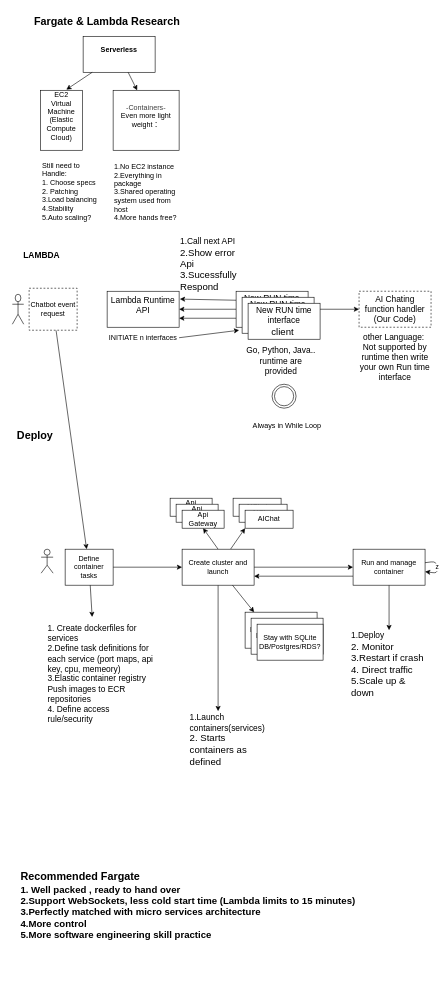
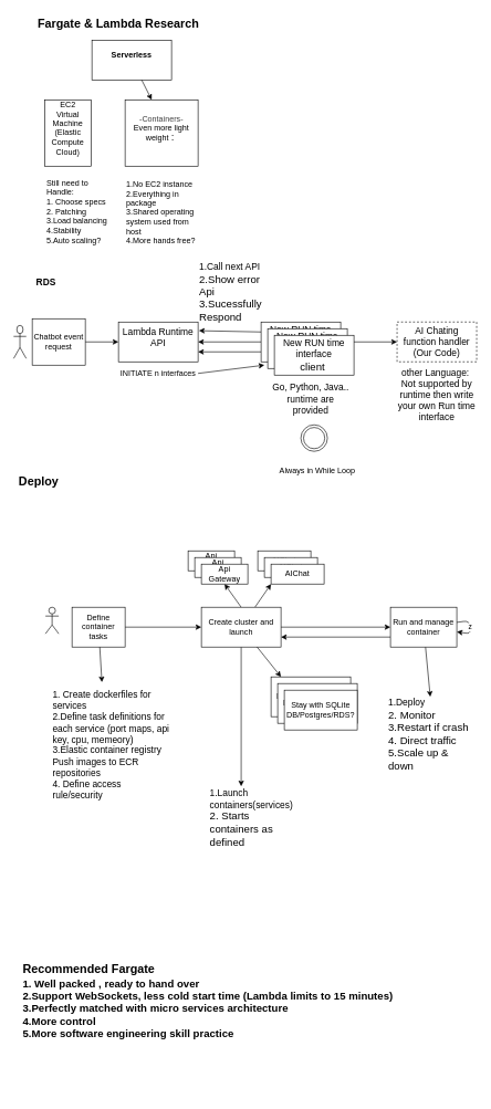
  <mxCell id="0" />
  <mxCell id="1" parent="0" />
  <mxCell id="2" value="EC2&lt;div&gt;&lt;font color=&quot;#000000&quot;&gt;Virtual Machine&lt;br&gt;&lt;/font&gt;&lt;div&gt;(Elastic Compute Cloud)&lt;/div&gt;&lt;div&gt;&lt;br&gt;&lt;/div&gt;&lt;/div&gt;" style="rounded=0;whiteSpace=wrap;html=1;" vertex="1" parent="1"><mxGeometry x="67" y="150" width="70" height="100" as="geometry" /></mxCell>
  <mxCell id="3" value="&lt;font style=&quot;font-size: 18px;&quot;&gt;&lt;b style=&quot;&quot;&gt;Fargate &amp;amp; Lambda Research&lt;/b&gt;&lt;/font&gt;" style="text;strokeColor=none;align=center;fillColor=none;html=1;verticalAlign=middle;whiteSpace=wrap;rounded=0;" vertex="1" parent="1"><mxGeometry x="48" y="20" width="260" height="30" as="geometry" /></mxCell>
  <mxCell id="4" value="&lt;b&gt;Serverless&lt;/b&gt;&lt;div&gt;&lt;br&gt;&lt;/div&gt;" style="whiteSpace=wrap;html=1;" vertex="1" parent="1"><mxGeometry x="138" y="60" width="120" height="60" as="geometry" /></mxCell>
- <mxCell id="5" style="edgeStyle=none;html=1;entryX=0.614;entryY=-0.011;entryDx=0;entryDy=0;entryPerimeter=0;" edge="1" parent="1" source="4" target="2"><mxGeometry relative="1" as="geometry" /></mxCell>
  <mxCell id="6" value="&lt;div style=&quot;text-align: justify;&quot;&gt;&lt;span style=&quot;background-color: transparent;&quot;&gt;Still need to&amp;nbsp;&lt;/span&gt;&lt;/div&gt;&lt;div&gt;&lt;div style=&quot;text-align: justify;&quot;&gt;&lt;span style=&quot;background-color: transparent;&quot;&gt;Handle:&lt;/span&gt;&lt;/div&gt;&lt;div&gt;1. Choose specs&lt;/div&gt;&lt;div&gt;2. Patching&lt;/div&gt;&lt;div&gt;3.Load balancing&lt;/div&gt;&lt;div&gt;4.Stability&lt;/div&gt;&lt;div&gt;5.Auto scaling?&lt;/div&gt;&lt;div&gt;&lt;br&gt;&lt;/div&gt;&lt;div&gt;&lt;br&gt;&lt;/div&gt;&lt;div&gt;&lt;br&gt;&lt;/div&gt;&lt;/div&gt;" style="text;strokeColor=none;align=left;fillColor=none;html=1;verticalAlign=middle;whiteSpace=wrap;rounded=0;" vertex="1" parent="1"><mxGeometry x="68" y="260" width="100" height="160" as="geometry" /></mxCell>
  <mxCell id="7" value="&lt;div&gt;&lt;span style=&quot;color: rgb(63, 63, 63);&quot;&gt;-Containers-&lt;/span&gt;&lt;/div&gt;Even more light weight：&lt;div&gt;&lt;br&gt;&lt;/div&gt;" style="whiteSpace=wrap;html=1;" vertex="1" parent="1"><mxGeometry x="188" y="150" width="110" height="100" as="geometry" /></mxCell>
  <mxCell id="8" style="edgeStyle=none;html=1;entryX=0.364;entryY=0;entryDx=0;entryDy=0;entryPerimeter=0;" edge="1" parent="1" source="4" target="7"><mxGeometry relative="1" as="geometry" /></mxCell>
  <mxCell id="9" value="1.No EC2 instance&lt;div&gt;2.Everything in package&lt;/div&gt;&lt;div&gt;3.Shared operating system used from host&lt;/div&gt;&lt;div&gt;4.More hands free?&lt;/div&gt;" style="text;strokeColor=none;align=left;fillColor=none;html=1;verticalAlign=middle;whiteSpace=wrap;rounded=0;" vertex="1" parent="1"><mxGeometry x="188" y="270" width="110" height="100" as="geometry" /></mxCell>
- <mxCell id="10" value="&lt;font style=&quot;font-size: 14px;&quot;&gt;&lt;b&gt;LAMBDA&lt;/b&gt;&lt;/font&gt;" style="text;strokeColor=none;align=center;fillColor=none;html=1;verticalAlign=middle;whiteSpace=wrap;rounded=0;" vertex="1" parent="1"><mxGeometry x="39" y="410" width="60" height="30" as="geometry" /></mxCell>
- <mxCell id="11" value="" style="edgeStyle=none;html=1;" edge="1" parent="1" source="12" target="33"><mxGeometry relative="1" as="geometry" /></mxCell>
- <mxCell id="12" value="Chatbot event request" style="whiteSpace=wrap;html=1;dashed=1;" vertex="1" parent="1"><mxGeometry x="48" y="480" width="80" height="70" as="geometry" /></mxCell>
+ <mxCell id="10" value="&lt;font style=&quot;font-size: 14px;&quot;&gt;&lt;b&gt;RDS&lt;/b&gt;&lt;/font&gt;" style="text;strokeColor=none;align=center;fillColor=none;html=1;verticalAlign=middle;whiteSpace=wrap;rounded=0;" vertex="1" parent="1"><mxGeometry x="39" y="410" width="60" height="30" as="geometry" /></mxCell>
+ <mxCell id="11" value="" style="edgeStyle=none;html=1;" edge="1" parent="1" source="12" target="13"><mxGeometry relative="1" as="geometry" /></mxCell>
+ <mxCell id="12" value="Chatbot event request" style="whiteSpace=wrap;html=1;" vertex="1" parent="1"><mxGeometry x="48" y="480" width="80" height="70" as="geometry" /></mxCell>
  <mxCell id="13" value="&lt;font style=&quot;font-size: 14px;&quot;&gt;Lambda Runtime API&lt;/font&gt;&lt;div&gt;&lt;br&gt;&lt;/div&gt;" style="whiteSpace=wrap;html=1;" vertex="1" parent="1"><mxGeometry x="178" y="485" width="120" height="60" as="geometry" /></mxCell>
  <mxCell id="14" style="edgeStyle=none;html=1;entryX=1;entryY=0.5;entryDx=0;entryDy=0;" edge="1" parent="1" source="24" target="13"><mxGeometry relative="1" as="geometry" /></mxCell>
  <mxCell id="15" style="edgeStyle=none;html=1;entryX=0;entryY=0.5;entryDx=0;entryDy=0;" edge="1" parent="1" source="24" target="19"><mxGeometry relative="1" as="geometry"><mxPoint x="558" y="515" as="targetPoint" /></mxGeometry></mxCell>
  <mxCell id="16" style="edgeStyle=none;html=1;exitX=0;exitY=0.75;exitDx=0;exitDy=0;entryX=1;entryY=0.75;entryDx=0;entryDy=0;" edge="1" parent="1" source="24" target="13"><mxGeometry relative="1" as="geometry" /></mxCell>
  <mxCell id="17" value="&lt;font style=&quot;font-size: 14px;&quot;&gt;Go, Python, Java.. runtime are provided&lt;/font&gt;&lt;div&gt;&lt;font size=&quot;3&quot; color=&quot;#000000&quot;&gt;&lt;br&gt;&lt;/font&gt;&lt;div&gt;&lt;font size=&quot;3&quot;&gt;&amp;nbsp;&lt;/font&gt;&lt;/div&gt;&lt;/div&gt;" style="text;strokeColor=none;align=center;fillColor=none;html=1;verticalAlign=middle;whiteSpace=wrap;rounded=0;" vertex="1" parent="1"><mxGeometry x="408" y="590" width="120" height="60" as="geometry" /></mxCell>
  <mxCell id="18" value="&lt;font style=&quot;font-size: 14px;&quot;&gt;1.Call next API&lt;/font&gt;&lt;div&gt;&lt;font size=&quot;3&quot;&gt;2.Show error Api&lt;/font&gt;&lt;/div&gt;&lt;div&gt;&lt;font size=&quot;3&quot;&gt;3.Sucessfully Respond&lt;/font&gt;&lt;/div&gt;" style="text;strokeColor=none;align=left;fillColor=none;html=1;verticalAlign=middle;whiteSpace=wrap;rounded=0;" vertex="1" parent="1"><mxGeometry x="298" y="370" width="70" height="140" as="geometry" /></mxCell>
  <mxCell id="19" value="&lt;font style=&quot;font-size: 14px;&quot;&gt;AI Chating function handler&lt;br&gt;(Our Code)&lt;/font&gt;" style="whiteSpace=wrap;html=1;dashed=1;" vertex="1" parent="1"><mxGeometry x="598" y="485" width="120" height="60" as="geometry" /></mxCell>
  <mxCell id="20" value="" style="shape=umlActor;verticalLabelPosition=bottom;verticalAlign=top;html=1;outlineConnect=0;" vertex="1" parent="1"><mxGeometry x="20" y="490" width="19" height="50" as="geometry" /></mxCell>
  <mxCell id="21" value="" style="ellipse;shape=doubleEllipse;whiteSpace=wrap;html=1;aspect=fixed;" vertex="1" parent="1"><mxGeometry x="453" y="640" width="40" height="40" as="geometry" /></mxCell>
  <mxCell id="22" value="Always in While Loop" style="text;strokeColor=none;align=center;fillColor=none;html=1;verticalAlign=middle;whiteSpace=wrap;rounded=0;" vertex="1" parent="1"><mxGeometry x="413" y="695" width="130" height="30" as="geometry" /></mxCell>
  <mxCell id="23" style="edgeStyle=none;html=1;exitX=0;exitY=0.25;exitDx=0;exitDy=0;entryX=0.018;entryY=0.915;entryDx=0;entryDy=0;entryPerimeter=0;" edge="1" parent="1" source="24" target="18"><mxGeometry relative="1" as="geometry" /></mxCell>
  <mxCell id="24" value="&lt;font style=&quot;font-size: 14px;&quot;&gt;New RUN time interface&lt;/font&gt;&lt;div&gt;&lt;font size=&quot;3&quot;&gt;client&amp;nbsp;&lt;/font&gt;&lt;/div&gt;" style="whiteSpace=wrap;html=1;" vertex="1" parent="1"><mxGeometry x="393" y="485" width="120" height="60" as="geometry" /></mxCell>
  <mxCell id="25" value="&lt;font style=&quot;font-size: 14px;&quot;&gt;New RUN time interface&lt;/font&gt;&lt;div&gt;&lt;font size=&quot;3&quot;&gt;client&amp;nbsp;&lt;/font&gt;&lt;/div&gt;" style="whiteSpace=wrap;html=1;" vertex="1" parent="1"><mxGeometry x="403" y="495" width="120" height="60" as="geometry" /></mxCell>
  <mxCell id="26" value="&lt;font style=&quot;font-size: 14px;&quot;&gt;New RUN time interface&lt;/font&gt;&lt;div&gt;&lt;font size=&quot;3&quot;&gt;client&amp;nbsp;&lt;/font&gt;&lt;/div&gt;" style="whiteSpace=wrap;html=1;" vertex="1" parent="1"><mxGeometry x="413" y="505" width="120" height="60" as="geometry" /></mxCell>
  <mxCell id="27" style="edgeStyle=none;html=1;" edge="1" parent="1" source="28"><mxGeometry relative="1" as="geometry"><mxPoint x="398" y="550" as="targetPoint" /></mxGeometry></mxCell>
  <mxCell id="28" value="INITIATE n interfaces&lt;div&gt;&lt;br&gt;&lt;/div&gt;" style="text;strokeColor=none;align=center;fillColor=none;html=1;verticalAlign=middle;whiteSpace=wrap;rounded=0;" vertex="1" parent="1"><mxGeometry x="178" y="545" width="120" height="50" as="geometry" /></mxCell>
  <mxCell id="29" value="&lt;font style=&quot;font-size: 14px;&quot;&gt;other Language:&amp;nbsp;&lt;/font&gt;&lt;div&gt;&lt;font style=&quot;font-size: 14px;&quot;&gt;Not supported by runtime then write your own Run time interface&lt;/font&gt;&lt;/div&gt;&lt;div&gt;&lt;font style=&quot;font-size: 14px;&quot;&gt;&lt;br&gt;&lt;/font&gt;&lt;/div&gt;" style="text;strokeColor=none;align=center;fillColor=none;html=1;verticalAlign=middle;whiteSpace=wrap;rounded=0;" vertex="1" parent="1"><mxGeometry x="598" y="580" width="120" height="45" as="geometry" /></mxCell>
  <mxCell id="30" value="&lt;font style=&quot;font-size: 18px;&quot;&gt;&lt;b&gt;Deploy&lt;/b&gt;&lt;/font&gt;" style="text;strokeColor=none;align=center;fillColor=none;html=1;verticalAlign=middle;whiteSpace=wrap;rounded=0;" vertex="1" parent="1"><mxGeometry x="28" y="710" width="60" height="30" as="geometry" /></mxCell>
  <mxCell id="31" value="" style="shape=umlActor;verticalLabelPosition=bottom;verticalAlign=top;html=1;outlineConnect=0;" vertex="1" parent="1"><mxGeometry x="68" y="915" width="20" height="40" as="geometry" /></mxCell>
  <mxCell id="32" style="edgeStyle=none;html=1;" edge="1" parent="1" source="33"><mxGeometry relative="1" as="geometry"><mxPoint x="303" y="945" as="targetPoint" /></mxGeometry></mxCell>
  <mxCell id="33" value="Define container tasks" style="whiteSpace=wrap;html=1;" vertex="1" parent="1"><mxGeometry x="108" y="915" width="80" height="60" as="geometry" /></mxCell>
  <mxCell id="34" style="edgeStyle=none;html=1;" edge="1" parent="1" source="38" target="41"><mxGeometry relative="1" as="geometry"><mxPoint x="473" y="945" as="targetPoint" /></mxGeometry></mxCell>
  <mxCell id="35" style="edgeStyle=none;html=1;" edge="1" parent="1" source="38"><mxGeometry relative="1" as="geometry"><mxPoint x="363" y="1185" as="targetPoint" /></mxGeometry></mxCell>
  <mxCell id="36" style="edgeStyle=none;html=1;exitX=0.5;exitY=0;exitDx=0;exitDy=0;entryX=0.5;entryY=1;entryDx=0;entryDy=0;" edge="1" parent="1" source="38" target="48"><mxGeometry relative="1" as="geometry" /></mxCell>
  <mxCell id="37" style="edgeStyle=none;html=1;entryX=0;entryY=1;entryDx=0;entryDy=0;" edge="1" parent="1" source="38" target="51"><mxGeometry relative="1" as="geometry"><mxPoint x="408" y="890" as="targetPoint" /></mxGeometry></mxCell>
  <mxCell id="38" value="Create cluster and launch" style="whiteSpace=wrap;html=1;" vertex="1" parent="1"><mxGeometry x="303" y="915" width="120" height="60" as="geometry" /></mxCell>
  <mxCell id="39" style="edgeStyle=none;html=1;entryX=0.5;entryY=0;entryDx=0;entryDy=0;" edge="1" parent="1" source="41" target="44"><mxGeometry relative="1" as="geometry"><mxPoint x="533" y="1045" as="targetPoint" /></mxGeometry></mxCell>
  <mxCell id="40" style="edgeStyle=none;html=1;exitX=0;exitY=0.75;exitDx=0;exitDy=0;entryX=1;entryY=0.75;entryDx=0;entryDy=0;" edge="1" parent="1" source="41" target="38"><mxGeometry relative="1" as="geometry" /></mxCell>
- <mxCell id="41" value="Run and manage container" style="whiteSpace=wrap;html=1;" vertex="1" parent="1"><mxGeometry x="588" y="915" width="120" height="60" as="geometry" /></mxCell>
+ <mxCell id="41" value="Run and manage container" style="whiteSpace=wrap;html=1;" vertex="1" parent="1"><mxGeometry x="588" y="915" width="100" height="60" as="geometry" /></mxCell>
  <mxCell id="42" value="&lt;div style=&quot;text-align: left;&quot;&gt;&lt;span style=&quot;background-color: transparent;&quot;&gt;&lt;font style=&quot;font-size: 14px;&quot;&gt;1. Create dockerfiles for services&lt;/font&gt;&lt;/span&gt;&lt;/div&gt;&lt;div style=&quot;text-align: left;&quot;&gt;&lt;font style=&quot;font-size: 14px;&quot;&gt;2.Define task definitions for each service (port maps, api key, cpu, memeory)&lt;/font&gt;&lt;/div&gt;&lt;div style=&quot;text-align: left;&quot;&gt;&lt;font style=&quot;font-size: 14px;&quot;&gt;3.Elastic container registry&lt;/font&gt;&lt;/div&gt;&lt;div style=&quot;text-align: left;&quot;&gt;&lt;font style=&quot;font-size: 14px;&quot;&gt;Push images to ECR repositories&lt;/font&gt;&lt;/div&gt;&lt;div style=&quot;text-align: left;&quot;&gt;&lt;font style=&quot;font-size: 14px;&quot;&gt;4. Define access rule/security&lt;/font&gt;&lt;/div&gt;&lt;div&gt;&lt;br&gt;&lt;/div&gt;" style="text;strokeColor=none;align=center;fillColor=none;html=1;verticalAlign=middle;whiteSpace=wrap;rounded=0;" vertex="1" parent="1"><mxGeometry x="78" y="1030" width="180" height="200" as="geometry" /></mxCell>
  <mxCell id="43" style="edgeStyle=none;html=1;entryX=0.417;entryY=-0.01;entryDx=0;entryDy=0;entryPerimeter=0;" edge="1" parent="1" source="33" target="42"><mxGeometry relative="1" as="geometry"><mxPoint x="212.94" y="1035" as="targetPoint" /></mxGeometry></mxCell>
  <mxCell id="44" value="&lt;div&gt;&lt;br&gt;&lt;/div&gt;&lt;font style=&quot;font-size: 14px;&quot;&gt;1.Deploy&lt;/font&gt;&lt;br&gt;&lt;div style=&quot;&quot;&gt;&lt;font size=&quot;3&quot;&gt;2. Monitor&amp;nbsp;&lt;/font&gt;&lt;/div&gt;&lt;div style=&quot;&quot;&gt;&lt;font size=&quot;3&quot;&gt;3.Restart if crash&lt;/font&gt;&lt;/div&gt;&lt;div style=&quot;&quot;&gt;&lt;font size=&quot;3&quot;&gt;4. Direct traffic&lt;/font&gt;&lt;/div&gt;&lt;div style=&quot;&quot;&gt;&lt;font size=&quot;3&quot;&gt;5.Scale up &amp;amp; down&amp;nbsp;&lt;/font&gt;&lt;/div&gt;" style="text;strokeColor=none;align=left;fillColor=none;html=1;verticalAlign=middle;whiteSpace=wrap;rounded=0;" vertex="1" parent="1"><mxGeometry x="583" y="1050" width="130" height="100" as="geometry" /></mxCell>
  <mxCell id="45" value="&lt;div style=&quot;text-align: left;&quot;&gt;&lt;span style=&quot;background-color: transparent;&quot;&gt;&lt;font style=&quot;font-size: 14px;&quot;&gt;1.Launch containers(services)&lt;/font&gt;&lt;/span&gt;&lt;/div&gt;&lt;div style=&quot;text-align: left;&quot;&gt;&lt;font size=&quot;3&quot;&gt;2. Starts containers as defined&lt;/font&gt;&lt;/div&gt;&lt;div&gt;&lt;br&gt;&lt;/div&gt;" style="text;strokeColor=none;align=center;fillColor=none;html=1;verticalAlign=middle;whiteSpace=wrap;rounded=0;" vertex="1" parent="1"><mxGeometry x="315" y="1165" width="130" height="150" as="geometry" /></mxCell>
  <mxCell id="46" value="Api Gateway" style="whiteSpace=wrap;html=1;" vertex="1" parent="1"><mxGeometry x="283" y="830" width="70" height="30" as="geometry" /></mxCell>
  <mxCell id="47" value="Api Gateway" style="whiteSpace=wrap;html=1;" vertex="1" parent="1"><mxGeometry x="293" y="840" width="70" height="30" as="geometry" /></mxCell>
  <mxCell id="48" value="Api Gateway" style="whiteSpace=wrap;html=1;" vertex="1" parent="1"><mxGeometry x="303" y="850" width="70" height="30" as="geometry" /></mxCell>
  <mxCell id="49" value="AIChat" style="rounded=0;whiteSpace=wrap;html=1;" vertex="1" parent="1"><mxGeometry x="388" y="830" width="80" height="30" as="geometry" /></mxCell>
  <mxCell id="50" value="AIChat" style="rounded=0;whiteSpace=wrap;html=1;" vertex="1" parent="1"><mxGeometry x="398" y="840" width="80" height="30" as="geometry" /></mxCell>
  <mxCell id="51" value="AIChat" style="rounded=0;whiteSpace=wrap;html=1;" vertex="1" parent="1"><mxGeometry x="408" y="850" width="80" height="30" as="geometry" /></mxCell>
  <mxCell id="52" value="DB/Postgres/RDS?" style="whiteSpace=wrap;html=1;" vertex="1" parent="1"><mxGeometry x="408" y="1020" width="120" height="60" as="geometry" /></mxCell>
  <mxCell id="53" value="DB/Postgres/RDS?" style="whiteSpace=wrap;html=1;" vertex="1" parent="1"><mxGeometry x="418" y="1030" width="120" height="60" as="geometry" /></mxCell>
  <mxCell id="54" value="&lt;div&gt;Stay with SQLite&lt;/div&gt;DB/Postgres/RDS?" style="whiteSpace=wrap;html=1;" vertex="1" parent="1"><mxGeometry x="428" y="1040" width="110" height="60" as="geometry" /></mxCell>
  <mxCell id="55" style="edgeStyle=none;html=1;entryX=0.125;entryY=0;entryDx=0;entryDy=0;entryPerimeter=0;" edge="1" parent="1" source="38" target="52"><mxGeometry relative="1" as="geometry" /></mxCell>
  <mxCell id="56" value="z" style="edgeStyle=none;html=1;" edge="1" parent="1" source="41" target="41"><mxGeometry relative="1" as="geometry" /></mxCell>
  <mxCell id="57" value="&lt;div style=&quot;text-align: left;&quot;&gt;&lt;span style=&quot;background-color: transparent;&quot;&gt;&lt;font style=&quot;font-size: 18px;&quot;&gt;&lt;b style=&quot;&quot;&gt;Recommended Fargate&lt;/b&gt;&lt;/font&gt;&lt;/span&gt;&lt;/div&gt;&lt;div style=&quot;text-align: left;&quot;&gt;&lt;span style=&quot;background-color: transparent;&quot;&gt;&lt;font size=&quot;3&quot; style=&quot;&quot;&gt;&lt;b&gt;1. Well packed , ready to hand over&lt;/b&gt;&lt;/font&gt;&lt;/span&gt;&lt;/div&gt;&lt;div style=&quot;text-align: left;&quot;&gt;&lt;span style=&quot;background-color: transparent;&quot;&gt;&lt;font size=&quot;3&quot; style=&quot;&quot;&gt;&lt;b&gt;2.Support WebSockets, less cold start time (Lambda limits to 15 minutes)&lt;/b&gt;&lt;/font&gt;&lt;/span&gt;&lt;/div&gt;&lt;div style=&quot;text-align: left;&quot;&gt;&lt;span style=&quot;background-color: transparent;&quot;&gt;&lt;font size=&quot;3&quot; style=&quot;&quot;&gt;&lt;b&gt;3.Perfectly matched with micro services architecture&lt;/b&gt;&lt;/font&gt;&lt;/span&gt;&lt;/div&gt;&lt;div style=&quot;text-align: left;&quot;&gt;&lt;span style=&quot;background-color: transparent;&quot;&gt;&lt;font size=&quot;3&quot; style=&quot;&quot;&gt;&lt;b&gt;4.More control&lt;/b&gt;&lt;/font&gt;&lt;/span&gt;&lt;/div&gt;&lt;div style=&quot;text-align: left;&quot;&gt;&lt;span style=&quot;background-color: transparent;&quot;&gt;&lt;font size=&quot;3&quot; style=&quot;&quot;&gt;&lt;b&gt;5.More software engineering skill practice&lt;/b&gt;&lt;/font&gt;&lt;/span&gt;&lt;/div&gt;&lt;div style=&quot;text-align: left;&quot;&gt;&lt;span style=&quot;background-color: transparent;&quot;&gt;&lt;font style=&quot;font-size: 18px;&quot;&gt;&lt;br&gt;&lt;/font&gt;&lt;/span&gt;&lt;/div&gt;" style="text;strokeColor=none;align=center;fillColor=none;html=1;verticalAlign=middle;whiteSpace=wrap;rounded=0;" vertex="1" parent="1"><mxGeometry x="28" y="1390" width="570" height="260" as="geometry" /></mxCell>
